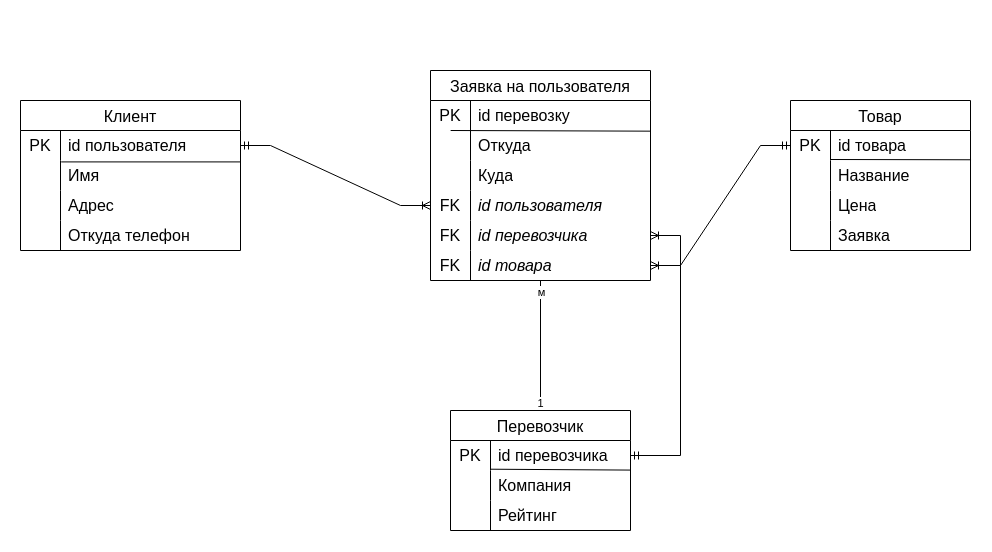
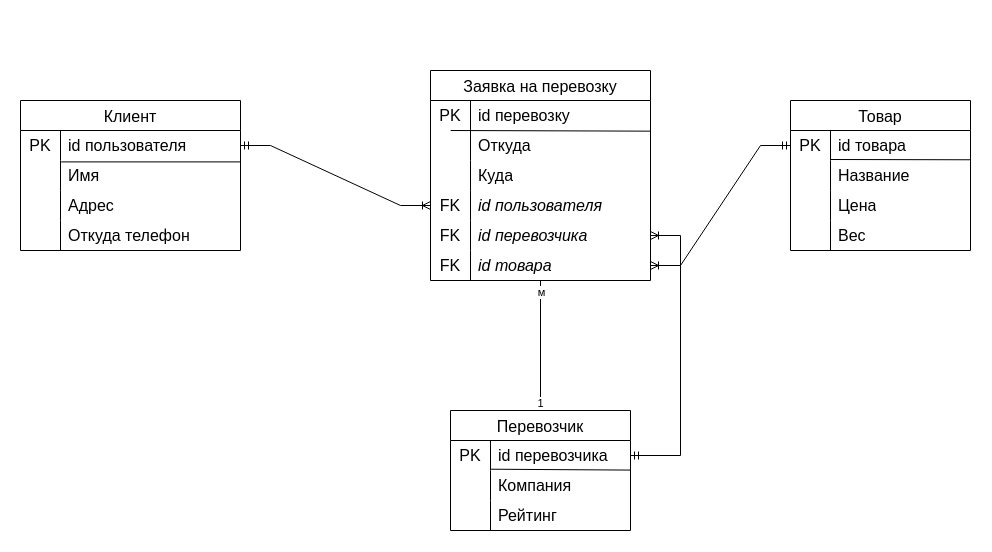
  <mxCell id="0" />
  <mxCell id="1" parent="0" />
- <mxCell id="2" value="Заявка на пользователя" style="shape=table;startSize=30;container=1;collapsible=0;childLayout=tableLayout;fixedRows=1;rowLines=0;fontStyle=0;strokeColor=default;fontSize=16;" vertex="1" parent="1"><mxGeometry x="430" y="70" width="220" height="210" as="geometry" /></mxCell>
+ <mxCell id="2" value="Заявка на перевозку" style="shape=table;startSize=30;container=1;collapsible=0;childLayout=tableLayout;fixedRows=1;rowLines=0;fontStyle=0;strokeColor=default;fontSize=16;" vertex="1" parent="1"><mxGeometry x="430" y="70" width="220" height="210" as="geometry" /></mxCell>
  <mxCell id="3" value="" style="shape=tableRow;horizontal=0;startSize=0;swimlaneHead=0;swimlaneBody=0;top=0;left=0;bottom=0;right=0;collapsible=0;dropTarget=0;fillColor=none;points=[[0,0.5],[1,0.5]];portConstraint=eastwest;strokeColor=inherit;fontSize=16;" vertex="1" parent="2"><mxGeometry y="30" width="220" height="30" as="geometry" /></mxCell>
  <mxCell id="4" value="PK" style="shape=partialRectangle;html=1;whiteSpace=wrap;connectable=0;fillColor=none;top=0;left=0;bottom=0;right=0;overflow=hidden;pointerEvents=1;strokeColor=inherit;fontSize=16;" vertex="1" parent="3"><mxGeometry width="40" height="30" as="geometry"><mxRectangle width="40" height="30" as="alternateBounds" /></mxGeometry></mxCell>
  <mxCell id="5" value="id перевозку" style="shape=partialRectangle;html=1;whiteSpace=wrap;connectable=0;fillColor=none;top=0;left=0;bottom=0;right=0;align=left;spacingLeft=6;overflow=hidden;strokeColor=inherit;fontSize=16;" vertex="1" parent="3"><mxGeometry x="40" width="180" height="30" as="geometry"><mxRectangle width="180" height="30" as="alternateBounds" /></mxGeometry></mxCell>
  <mxCell id="6" value="" style="shape=tableRow;horizontal=0;startSize=0;swimlaneHead=0;swimlaneBody=0;top=0;left=0;bottom=0;right=0;collapsible=0;dropTarget=0;fillColor=none;points=[[0,0.5],[1,0.5]];portConstraint=eastwest;strokeColor=inherit;fontSize=16;" vertex="1" parent="2"><mxGeometry y="60" width="220" height="30" as="geometry" /></mxCell>
  <mxCell id="7" value="" style="shape=partialRectangle;html=1;whiteSpace=wrap;connectable=0;fillColor=none;top=0;left=0;bottom=0;right=0;overflow=hidden;strokeColor=inherit;fontSize=16;" vertex="1" parent="6"><mxGeometry width="40" height="30" as="geometry"><mxRectangle width="40" height="30" as="alternateBounds" /></mxGeometry></mxCell>
  <mxCell id="8" value="Откуда" style="shape=partialRectangle;html=1;whiteSpace=wrap;connectable=0;fillColor=none;top=0;left=0;bottom=0;right=0;align=left;spacingLeft=6;overflow=hidden;strokeColor=inherit;fontSize=16;" vertex="1" parent="6"><mxGeometry x="40" width="180" height="30" as="geometry"><mxRectangle width="180" height="30" as="alternateBounds" /></mxGeometry></mxCell>
  <mxCell id="9" value="" style="shape=tableRow;horizontal=0;startSize=0;swimlaneHead=0;swimlaneBody=0;top=0;left=0;bottom=0;right=0;collapsible=0;dropTarget=0;fillColor=none;points=[[0,0.5],[1,0.5]];portConstraint=eastwest;strokeColor=inherit;fontSize=16;" vertex="1" parent="2"><mxGeometry y="90" width="220" height="30" as="geometry" /></mxCell>
  <mxCell id="10" value="" style="shape=partialRectangle;html=1;whiteSpace=wrap;connectable=0;fillColor=none;top=0;left=0;bottom=0;right=0;overflow=hidden;strokeColor=inherit;fontSize=16;" vertex="1" parent="9"><mxGeometry width="40" height="30" as="geometry"><mxRectangle width="40" height="30" as="alternateBounds" /></mxGeometry></mxCell>
  <mxCell id="11" value="Куда" style="shape=partialRectangle;html=1;whiteSpace=wrap;connectable=0;fillColor=none;top=0;left=0;bottom=0;right=0;align=left;spacingLeft=6;overflow=hidden;strokeColor=inherit;fontSize=16;" vertex="1" parent="9"><mxGeometry x="40" width="180" height="30" as="geometry"><mxRectangle width="180" height="30" as="alternateBounds" /></mxGeometry></mxCell>
  <mxCell id="12" value="" style="shape=tableRow;horizontal=0;startSize=0;swimlaneHead=0;swimlaneBody=0;top=0;left=0;bottom=0;right=0;collapsible=0;dropTarget=0;fillColor=none;points=[[0,0.5],[1,0.5]];portConstraint=eastwest;strokeColor=inherit;fontSize=16;" vertex="1" parent="2"><mxGeometry y="120" width="220" height="30" as="geometry" /></mxCell>
  <mxCell id="13" value="FK" style="shape=partialRectangle;html=1;whiteSpace=wrap;connectable=0;fillColor=none;top=0;left=0;bottom=0;right=0;overflow=hidden;pointerEvents=1;strokeColor=inherit;fontSize=16;" vertex="1" parent="12"><mxGeometry width="40" height="30" as="geometry"><mxRectangle width="40" height="30" as="alternateBounds" /></mxGeometry></mxCell>
  <mxCell id="14" value="&lt;i&gt;id пользователя&lt;/i&gt;" style="shape=partialRectangle;html=1;whiteSpace=wrap;connectable=0;fillColor=none;top=0;left=0;bottom=0;right=0;align=left;spacingLeft=6;overflow=hidden;strokeColor=inherit;fontSize=16;" vertex="1" parent="12"><mxGeometry x="40" width="180" height="30" as="geometry"><mxRectangle width="180" height="30" as="alternateBounds" /></mxGeometry></mxCell>
  <mxCell id="15" value="" style="shape=tableRow;horizontal=0;startSize=0;swimlaneHead=0;swimlaneBody=0;top=0;left=0;bottom=0;right=0;collapsible=0;dropTarget=0;fillColor=none;points=[[0,0.5],[1,0.5]];portConstraint=eastwest;strokeColor=inherit;fontSize=16;" vertex="1" parent="2"><mxGeometry y="150" width="220" height="30" as="geometry" /></mxCell>
  <mxCell id="16" value="FK" style="shape=partialRectangle;html=1;whiteSpace=wrap;connectable=0;fillColor=none;top=0;left=0;bottom=0;right=0;overflow=hidden;strokeColor=inherit;fontSize=16;" vertex="1" parent="15"><mxGeometry width="40" height="30" as="geometry"><mxRectangle width="40" height="30" as="alternateBounds" /></mxGeometry></mxCell>
  <mxCell id="17" value="&lt;i&gt;id перевозчика&lt;/i&gt;" style="shape=partialRectangle;html=1;whiteSpace=wrap;connectable=0;fillColor=none;top=0;left=0;bottom=0;right=0;align=left;spacingLeft=6;overflow=hidden;strokeColor=inherit;fontSize=16;" vertex="1" parent="15"><mxGeometry x="40" width="180" height="30" as="geometry"><mxRectangle width="180" height="30" as="alternateBounds" /></mxGeometry></mxCell>
  <mxCell id="18" value="" style="shape=tableRow;horizontal=0;startSize=0;swimlaneHead=0;swimlaneBody=0;top=0;left=0;bottom=0;right=0;collapsible=0;dropTarget=0;fillColor=none;points=[[0,0.5],[1,0.5]];portConstraint=eastwest;strokeColor=inherit;fontSize=16;" vertex="1" parent="2"><mxGeometry y="180" width="220" height="30" as="geometry" /></mxCell>
  <mxCell id="19" value="FK" style="shape=partialRectangle;html=1;whiteSpace=wrap;connectable=0;fillColor=none;top=0;left=0;bottom=0;right=0;overflow=hidden;strokeColor=inherit;fontSize=16;" vertex="1" parent="18"><mxGeometry width="40" height="30" as="geometry"><mxRectangle width="40" height="30" as="alternateBounds" /></mxGeometry></mxCell>
  <mxCell id="20" value="&lt;i&gt;id товара&lt;/i&gt;" style="shape=partialRectangle;html=1;whiteSpace=wrap;connectable=0;fillColor=none;top=0;left=0;bottom=0;right=0;align=left;spacingLeft=6;overflow=hidden;strokeColor=inherit;fontSize=16;" vertex="1" parent="18"><mxGeometry x="40" width="180" height="30" as="geometry"><mxRectangle width="180" height="30" as="alternateBounds" /></mxGeometry></mxCell>
  <mxCell id="21" value="Клиент" style="shape=table;startSize=30;container=1;collapsible=0;childLayout=tableLayout;fixedRows=1;rowLines=0;fontStyle=0;strokeColor=default;fontSize=16;" vertex="1" parent="1"><mxGeometry x="20" y="100" width="220" height="150" as="geometry" /></mxCell>
  <mxCell id="22" value="" style="shape=tableRow;horizontal=0;startSize=0;swimlaneHead=0;swimlaneBody=0;top=0;left=0;bottom=0;right=0;collapsible=0;dropTarget=0;fillColor=none;points=[[0,0.5],[1,0.5]];portConstraint=eastwest;strokeColor=inherit;fontSize=16;" vertex="1" parent="21"><mxGeometry y="30" width="220" height="30" as="geometry" /></mxCell>
  <mxCell id="23" value="PK" style="shape=partialRectangle;html=1;whiteSpace=wrap;connectable=0;fillColor=none;top=0;left=0;bottom=0;right=0;overflow=hidden;pointerEvents=1;strokeColor=inherit;fontSize=16;" vertex="1" parent="22"><mxGeometry width="40" height="30" as="geometry"><mxRectangle width="40" height="30" as="alternateBounds" /></mxGeometry></mxCell>
  <mxCell id="24" value="id пользователя" style="shape=partialRectangle;html=1;whiteSpace=wrap;connectable=0;fillColor=none;top=0;left=0;bottom=0;right=0;align=left;spacingLeft=6;overflow=hidden;strokeColor=inherit;fontSize=16;" vertex="1" parent="22"><mxGeometry x="40" width="180" height="30" as="geometry"><mxRectangle width="180" height="30" as="alternateBounds" /></mxGeometry></mxCell>
  <mxCell id="25" value="" style="shape=tableRow;horizontal=0;startSize=0;swimlaneHead=0;swimlaneBody=0;top=0;left=0;bottom=0;right=0;collapsible=0;dropTarget=0;fillColor=none;points=[[0,0.5],[1,0.5]];portConstraint=eastwest;strokeColor=inherit;fontSize=16;" vertex="1" parent="21"><mxGeometry y="60" width="220" height="30" as="geometry" /></mxCell>
  <mxCell id="26" value="" style="shape=partialRectangle;html=1;whiteSpace=wrap;connectable=0;fillColor=none;top=0;left=0;bottom=0;right=0;overflow=hidden;strokeColor=inherit;fontSize=16;" vertex="1" parent="25"><mxGeometry width="40" height="30" as="geometry"><mxRectangle width="40" height="30" as="alternateBounds" /></mxGeometry></mxCell>
  <mxCell id="27" value="Имя" style="shape=partialRectangle;html=1;whiteSpace=wrap;connectable=0;fillColor=none;top=0;left=0;bottom=0;right=0;align=left;spacingLeft=6;overflow=hidden;strokeColor=inherit;fontSize=16;" vertex="1" parent="25"><mxGeometry x="40" width="180" height="30" as="geometry"><mxRectangle width="180" height="30" as="alternateBounds" /></mxGeometry></mxCell>
  <mxCell id="28" value="" style="shape=tableRow;horizontal=0;startSize=0;swimlaneHead=0;swimlaneBody=0;top=0;left=0;bottom=0;right=0;collapsible=0;dropTarget=0;fillColor=none;points=[[0,0.5],[1,0.5]];portConstraint=eastwest;strokeColor=inherit;fontSize=16;" vertex="1" parent="21"><mxGeometry y="90" width="220" height="30" as="geometry" /></mxCell>
  <mxCell id="29" value="" style="shape=partialRectangle;html=1;whiteSpace=wrap;connectable=0;fillColor=none;top=0;left=0;bottom=0;right=0;overflow=hidden;pointerEvents=1;strokeColor=inherit;fontSize=16;" vertex="1" parent="28"><mxGeometry width="40" height="30" as="geometry"><mxRectangle width="40" height="30" as="alternateBounds" /></mxGeometry></mxCell>
  <mxCell id="30" value="Адрес" style="shape=partialRectangle;html=1;whiteSpace=wrap;connectable=0;fillColor=none;top=0;left=0;bottom=0;right=0;align=left;spacingLeft=6;overflow=hidden;strokeColor=inherit;fontSize=16;" vertex="1" parent="28"><mxGeometry x="40" width="180" height="30" as="geometry"><mxRectangle width="180" height="30" as="alternateBounds" /></mxGeometry></mxCell>
  <mxCell id="31" value="" style="shape=tableRow;horizontal=0;startSize=0;swimlaneHead=0;swimlaneBody=0;top=0;left=0;bottom=0;right=0;collapsible=0;dropTarget=0;fillColor=none;points=[[0,0.5],[1,0.5]];portConstraint=eastwest;strokeColor=inherit;fontSize=16;" vertex="1" parent="21"><mxGeometry y="120" width="220" height="30" as="geometry" /></mxCell>
  <mxCell id="32" value="" style="shape=partialRectangle;html=1;whiteSpace=wrap;connectable=0;fillColor=none;top=0;left=0;bottom=0;right=0;overflow=hidden;strokeColor=inherit;fontSize=16;" vertex="1" parent="31"><mxGeometry width="40" height="30" as="geometry"><mxRectangle width="40" height="30" as="alternateBounds" /></mxGeometry></mxCell>
  <mxCell id="33" value="Откуда телефон" style="shape=partialRectangle;html=1;whiteSpace=wrap;connectable=0;fillColor=none;top=0;left=0;bottom=0;right=0;align=left;spacingLeft=6;overflow=hidden;strokeColor=inherit;fontSize=16;" vertex="1" parent="31"><mxGeometry x="40" width="180" height="30" as="geometry"><mxRectangle width="180" height="30" as="alternateBounds" /></mxGeometry></mxCell>
  <mxCell id="34" value="" style="endArrow=none;html=1;rounded=0;exitX=0.185;exitY=1.047;exitDx=0;exitDy=0;exitPerimeter=0;entryX=1;entryY=1.047;entryDx=0;entryDy=0;entryPerimeter=0;" edge="1" parent="21" source="22" target="22"><mxGeometry width="50" height="50" relative="1" as="geometry"><mxPoint x="200" y="100" as="sourcePoint" /><mxPoint x="250" y="50" as="targetPoint" /></mxGeometry></mxCell>
  <mxCell id="35" value="Товар" style="shape=table;startSize=30;container=1;collapsible=0;childLayout=tableLayout;fixedRows=1;rowLines=0;fontStyle=0;strokeColor=default;fontSize=16;" vertex="1" parent="1"><mxGeometry x="790" y="100" width="180" height="150" as="geometry" /></mxCell>
  <mxCell id="36" value="" style="shape=tableRow;horizontal=0;startSize=0;swimlaneHead=0;swimlaneBody=0;top=0;left=0;bottom=0;right=0;collapsible=0;dropTarget=0;fillColor=none;points=[[0,0.5],[1,0.5]];portConstraint=eastwest;strokeColor=inherit;fontSize=16;" vertex="1" parent="35"><mxGeometry y="30" width="180" height="30" as="geometry" /></mxCell>
  <mxCell id="37" value="PK" style="shape=partialRectangle;html=1;whiteSpace=wrap;connectable=0;fillColor=none;top=0;left=0;bottom=0;right=0;overflow=hidden;pointerEvents=1;strokeColor=inherit;fontSize=16;" vertex="1" parent="36"><mxGeometry width="40" height="30" as="geometry"><mxRectangle width="40" height="30" as="alternateBounds" /></mxGeometry></mxCell>
  <mxCell id="38" value="id товара" style="shape=partialRectangle;html=1;whiteSpace=wrap;connectable=0;fillColor=none;top=0;left=0;bottom=0;right=0;align=left;spacingLeft=6;overflow=hidden;strokeColor=inherit;fontSize=16;" vertex="1" parent="36"><mxGeometry x="40" width="140" height="30" as="geometry"><mxRectangle width="140" height="30" as="alternateBounds" /></mxGeometry></mxCell>
  <mxCell id="39" value="" style="shape=tableRow;horizontal=0;startSize=0;swimlaneHead=0;swimlaneBody=0;top=0;left=0;bottom=0;right=0;collapsible=0;dropTarget=0;fillColor=none;points=[[0,0.5],[1,0.5]];portConstraint=eastwest;strokeColor=inherit;fontSize=16;" vertex="1" parent="35"><mxGeometry y="60" width="180" height="30" as="geometry" /></mxCell>
  <mxCell id="40" value="" style="shape=partialRectangle;html=1;whiteSpace=wrap;connectable=0;fillColor=none;top=0;left=0;bottom=0;right=0;overflow=hidden;pointerEvents=1;strokeColor=inherit;fontSize=16;" vertex="1" parent="39"><mxGeometry width="40" height="30" as="geometry"><mxRectangle width="40" height="30" as="alternateBounds" /></mxGeometry></mxCell>
  <mxCell id="41" value="Название" style="shape=partialRectangle;html=1;whiteSpace=wrap;connectable=0;fillColor=none;top=0;left=0;bottom=0;right=0;align=left;spacingLeft=6;overflow=hidden;strokeColor=inherit;fontSize=16;" vertex="1" parent="39"><mxGeometry x="40" width="140" height="30" as="geometry"><mxRectangle width="140" height="30" as="alternateBounds" /></mxGeometry></mxCell>
  <mxCell id="42" value="" style="shape=tableRow;horizontal=0;startSize=0;swimlaneHead=0;swimlaneBody=0;top=0;left=0;bottom=0;right=0;collapsible=0;dropTarget=0;fillColor=none;points=[[0,0.5],[1,0.5]];portConstraint=eastwest;strokeColor=inherit;fontSize=16;" vertex="1" parent="35"><mxGeometry y="90" width="180" height="30" as="geometry" /></mxCell>
  <mxCell id="43" value="" style="shape=partialRectangle;html=1;whiteSpace=wrap;connectable=0;fillColor=none;top=0;left=0;bottom=0;right=0;overflow=hidden;strokeColor=inherit;fontSize=16;" vertex="1" parent="42"><mxGeometry width="40" height="30" as="geometry"><mxRectangle width="40" height="30" as="alternateBounds" /></mxGeometry></mxCell>
  <mxCell id="44" value="Цена" style="shape=partialRectangle;html=1;whiteSpace=wrap;connectable=0;fillColor=none;top=0;left=0;bottom=0;right=0;align=left;spacingLeft=6;overflow=hidden;strokeColor=inherit;fontSize=16;" vertex="1" parent="42"><mxGeometry x="40" width="140" height="30" as="geometry"><mxRectangle width="140" height="30" as="alternateBounds" /></mxGeometry></mxCell>
  <mxCell id="45" value="" style="shape=tableRow;horizontal=0;startSize=0;swimlaneHead=0;swimlaneBody=0;top=0;left=0;bottom=0;right=0;collapsible=0;dropTarget=0;fillColor=none;points=[[0,0.5],[1,0.5]];portConstraint=eastwest;strokeColor=inherit;fontSize=16;" vertex="1" parent="35"><mxGeometry y="120" width="180" height="30" as="geometry" /></mxCell>
  <mxCell id="46" value="" style="shape=partialRectangle;html=1;whiteSpace=wrap;connectable=0;fillColor=none;top=0;left=0;bottom=0;right=0;overflow=hidden;strokeColor=inherit;fontSize=16;" vertex="1" parent="45"><mxGeometry width="40" height="30" as="geometry"><mxRectangle width="40" height="30" as="alternateBounds" /></mxGeometry></mxCell>
- <mxCell id="47" value="Заявка" style="shape=partialRectangle;html=1;whiteSpace=wrap;connectable=0;fillColor=none;top=0;left=0;bottom=0;right=0;align=left;spacingLeft=6;overflow=hidden;strokeColor=inherit;fontSize=16;" vertex="1" parent="45"><mxGeometry x="40" width="140" height="30" as="geometry"><mxRectangle width="140" height="30" as="alternateBounds" /></mxGeometry></mxCell>
+ <mxCell id="47" value="Вес" style="shape=partialRectangle;html=1;whiteSpace=wrap;connectable=0;fillColor=none;top=0;left=0;bottom=0;right=0;align=left;spacingLeft=6;overflow=hidden;strokeColor=inherit;fontSize=16;" vertex="1" parent="45"><mxGeometry x="40" width="140" height="30" as="geometry"><mxRectangle width="140" height="30" as="alternateBounds" /></mxGeometry></mxCell>
  <mxCell id="48" value="" style="endArrow=none;html=1;rounded=0;exitX=0.223;exitY=0.967;exitDx=0;exitDy=0;exitPerimeter=0;entryX=1.003;entryY=0.976;entryDx=0;entryDy=0;entryPerimeter=0;" edge="1" parent="35" source="36" target="36"><mxGeometry width="50" height="50" relative="1" as="geometry"><mxPoint x="40.3" y="59.59" as="sourcePoint" /><mxPoint x="180" y="60" as="targetPoint" /></mxGeometry></mxCell>
  <mxCell id="49" value="Перевозчик" style="shape=table;startSize=30;container=1;collapsible=0;childLayout=tableLayout;fixedRows=1;rowLines=0;fontStyle=0;strokeColor=default;fontSize=16;" vertex="1" parent="1"><mxGeometry x="450" y="410" width="180" height="120" as="geometry" /></mxCell>
  <mxCell id="50" value="" style="shape=tableRow;horizontal=0;startSize=0;swimlaneHead=0;swimlaneBody=0;top=0;left=0;bottom=0;right=0;collapsible=0;dropTarget=0;fillColor=none;points=[[0,0.5],[1,0.5]];portConstraint=eastwest;strokeColor=inherit;fontSize=16;" vertex="1" parent="49"><mxGeometry y="30" width="180" height="30" as="geometry" /></mxCell>
  <mxCell id="51" value="PK" style="shape=partialRectangle;html=1;whiteSpace=wrap;connectable=0;fillColor=none;top=0;left=0;bottom=0;right=0;overflow=hidden;pointerEvents=1;strokeColor=inherit;fontSize=16;" vertex="1" parent="50"><mxGeometry width="40" height="30" as="geometry"><mxRectangle width="40" height="30" as="alternateBounds" /></mxGeometry></mxCell>
  <mxCell id="52" value="id перевозчика" style="shape=partialRectangle;html=1;whiteSpace=wrap;connectable=0;fillColor=none;top=0;left=0;bottom=0;right=0;align=left;spacingLeft=6;overflow=hidden;strokeColor=inherit;fontSize=16;" vertex="1" parent="50"><mxGeometry x="40" width="140" height="30" as="geometry"><mxRectangle width="140" height="30" as="alternateBounds" /></mxGeometry></mxCell>
  <mxCell id="53" value="" style="shape=tableRow;horizontal=0;startSize=0;swimlaneHead=0;swimlaneBody=0;top=0;left=0;bottom=0;right=0;collapsible=0;dropTarget=0;fillColor=none;points=[[0,0.5],[1,0.5]];portConstraint=eastwest;strokeColor=inherit;fontSize=16;" vertex="1" parent="49"><mxGeometry y="60" width="180" height="30" as="geometry" /></mxCell>
  <mxCell id="54" value="" style="shape=partialRectangle;html=1;whiteSpace=wrap;connectable=0;fillColor=none;top=0;left=0;bottom=0;right=0;overflow=hidden;strokeColor=inherit;fontSize=16;" vertex="1" parent="53"><mxGeometry width="40" height="30" as="geometry"><mxRectangle width="40" height="30" as="alternateBounds" /></mxGeometry></mxCell>
  <mxCell id="55" value="Компания" style="shape=partialRectangle;html=1;whiteSpace=wrap;connectable=0;fillColor=none;top=0;left=0;bottom=0;right=0;align=left;spacingLeft=6;overflow=hidden;strokeColor=inherit;fontSize=16;" vertex="1" parent="53"><mxGeometry x="40" width="140" height="30" as="geometry"><mxRectangle width="140" height="30" as="alternateBounds" /></mxGeometry></mxCell>
  <mxCell id="56" value="" style="shape=tableRow;horizontal=0;startSize=0;swimlaneHead=0;swimlaneBody=0;top=0;left=0;bottom=0;right=0;collapsible=0;dropTarget=0;fillColor=none;points=[[0,0.5],[1,0.5]];portConstraint=eastwest;strokeColor=inherit;fontSize=16;" vertex="1" parent="49"><mxGeometry y="90" width="180" height="30" as="geometry" /></mxCell>
  <mxCell id="57" value="" style="shape=partialRectangle;html=1;whiteSpace=wrap;connectable=0;fillColor=none;top=0;left=0;bottom=0;right=0;overflow=hidden;strokeColor=inherit;fontSize=16;" vertex="1" parent="56"><mxGeometry width="40" height="30" as="geometry"><mxRectangle width="40" height="30" as="alternateBounds" /></mxGeometry></mxCell>
  <mxCell id="58" value="Рейтинг" style="shape=partialRectangle;html=1;whiteSpace=wrap;connectable=0;fillColor=none;top=0;left=0;bottom=0;right=0;align=left;spacingLeft=6;overflow=hidden;strokeColor=inherit;fontSize=16;" vertex="1" parent="56"><mxGeometry x="40" width="140" height="30" as="geometry"><mxRectangle width="140" height="30" as="alternateBounds" /></mxGeometry></mxCell>
  <mxCell id="59" value="" style="endArrow=none;html=1;rounded=0;exitX=0.222;exitY=-0.043;exitDx=0;exitDy=0;exitPerimeter=0;entryX=1;entryY=0.986;entryDx=0;entryDy=0;entryPerimeter=0;" edge="1" parent="49" source="53" target="50"><mxGeometry width="50" height="50" relative="1" as="geometry"><mxPoint x="40.3" y="59.71" as="sourcePoint" /><mxPoint x="180" y="60.12" as="targetPoint" /></mxGeometry></mxCell>
  <mxCell id="60" value="" style="endArrow=none;html=1;rounded=0;exitX=0.185;exitY=1.047;exitDx=0;exitDy=0;exitPerimeter=0;entryX=1.001;entryY=0.022;entryDx=0;entryDy=0;entryPerimeter=0;" edge="1" parent="1" target="6"><mxGeometry width="50" height="50" relative="1" as="geometry"><mxPoint x="450.15" y="130" as="sourcePoint" /><mxPoint x="589.85" y="130.41" as="targetPoint" /></mxGeometry></mxCell>
  <mxCell id="61" value="" style="endArrow=none;html=1;rounded=0;" edge="1" parent="1" source="49" target="18"><mxGeometry width="50" height="50" relative="1" as="geometry"><mxPoint x="630" y="430" as="sourcePoint" /><mxPoint x="680" y="380" as="targetPoint" /></mxGeometry></mxCell>
  <mxCell id="62" value="1" style="edgeLabel;html=1;align=center;verticalAlign=middle;resizable=0;points=[];" vertex="1" connectable="0" parent="61"><mxGeometry x="-0.883" y="1" relative="1" as="geometry"><mxPoint as="offset" /></mxGeometry></mxCell>
  <mxCell id="63" value="м" style="edgeLabel;html=1;align=center;verticalAlign=middle;resizable=0;points=[];" vertex="1" connectable="0" parent="61"><mxGeometry x="0.833" relative="1" as="geometry"><mxPoint as="offset" /></mxGeometry></mxCell>
  <mxCell id="64" value="" style="edgeStyle=entityRelationEdgeStyle;fontSize=12;html=1;endArrow=ERoneToMany;startArrow=ERmandOne;rounded=0;entryX=0;entryY=0.5;entryDx=0;entryDy=0;exitX=1;exitY=0.5;exitDx=0;exitDy=0;" edge="1" parent="1" source="22" target="12"><mxGeometry width="100" height="100" relative="1" as="geometry"><mxPoint x="310" y="80" as="sourcePoint" /><mxPoint x="370" y="60" as="targetPoint" /><Array as="points"><mxPoint x="340" y="20" /></Array></mxGeometry></mxCell>
  <mxCell id="65" value="" style="edgeStyle=entityRelationEdgeStyle;fontSize=12;html=1;endArrow=ERoneToMany;startArrow=ERmandOne;rounded=0;entryX=1;entryY=0.5;entryDx=0;entryDy=0;exitX=0;exitY=0.5;exitDx=0;exitDy=0;" edge="1" parent="1" source="36" target="18"><mxGeometry width="100" height="100" relative="1" as="geometry"><mxPoint x="780" y="450" as="sourcePoint" /><mxPoint x="680" y="350" as="targetPoint" /></mxGeometry></mxCell>
  <mxCell id="66" value="" style="edgeStyle=entityRelationEdgeStyle;fontSize=12;html=1;endArrow=ERoneToMany;startArrow=ERmandOne;rounded=0;exitX=1;exitY=0.5;exitDx=0;exitDy=0;" edge="1" parent="1" source="50" target="15"><mxGeometry width="100" height="100" relative="1" as="geometry"><mxPoint x="750" y="370" as="sourcePoint" /><mxPoint x="730" y="250" as="targetPoint" /><Array as="points"><mxPoint x="670" y="250" /></Array></mxGeometry></mxCell>
